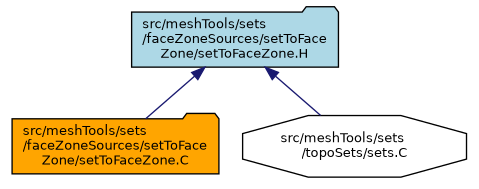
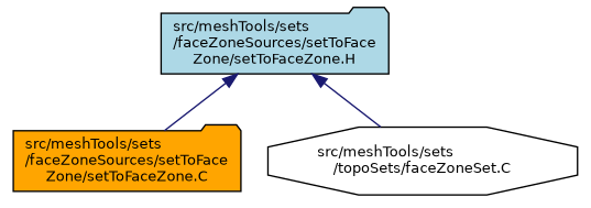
  digraph {
    node [color=black fontname=Helvetica fontsize=10 shape=folder style=filled]
    edge [color=midnightblue dir=back fontname=Helvetica fontsize=10 labelfontname=Helvetica labelfontsize=10 style=solid]
    n1 [fillcolor=lightblue fontcolor=black height=0.2 label="src/meshTools/sets\l/faceZoneSources/setToFace\lZone/setToFaceZone.H" width=0.4]
    n2 [height=0.2 label="src/meshTools/sets\l/faceZoneSources/setToFace\lZone/setToFaceZone.C" width=0.4 fillcolor=orange]
-   n3 [height=0.2 label="src/meshTools/sets\l/topoSets/sets.C" shape=octagon width=0.4 fillcolor=white]
+   n3 [height=0.2 label="src/meshTools/sets\l/topoSets/faceZoneSet.C" shape=octagon width=0.4 fillcolor=white]
    n1 -> n2
    n1 -> n3
  }
